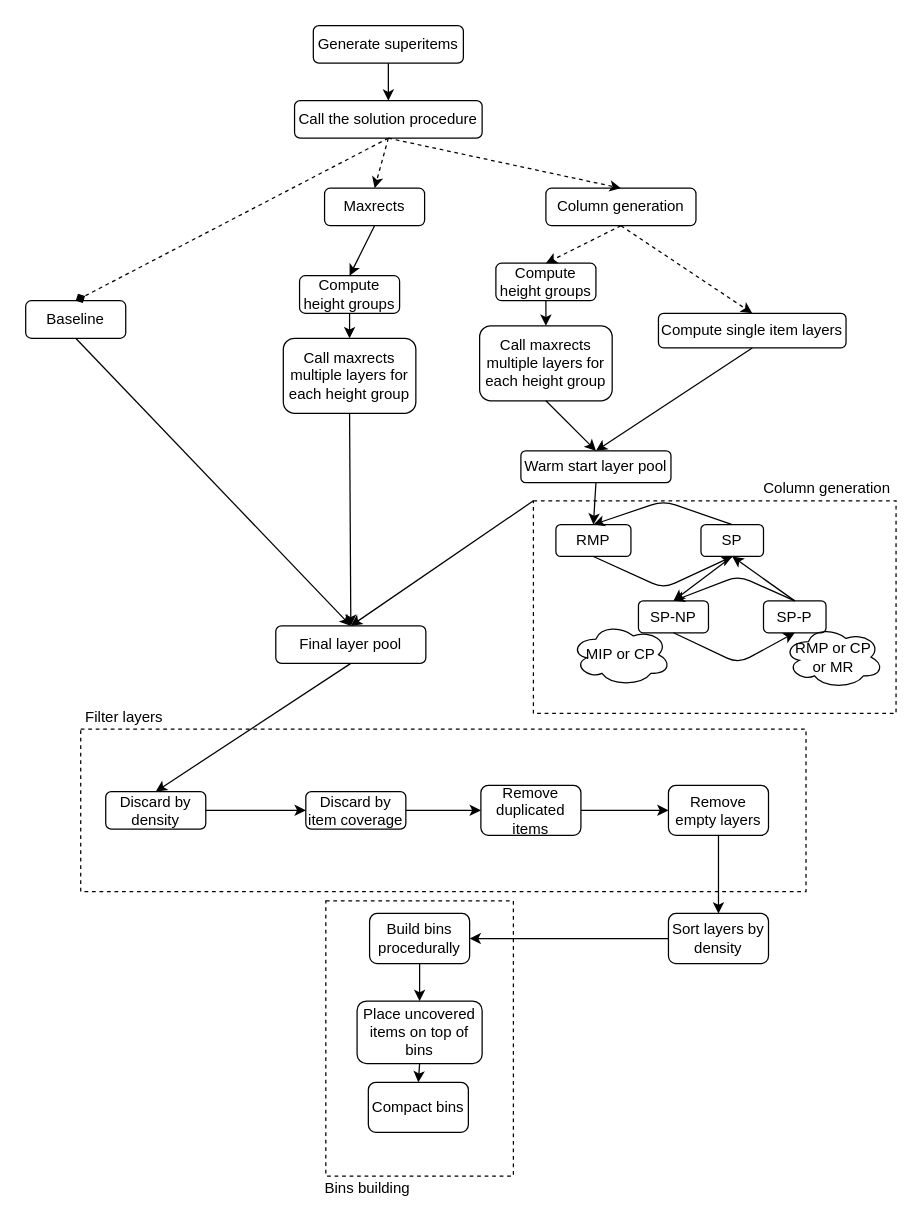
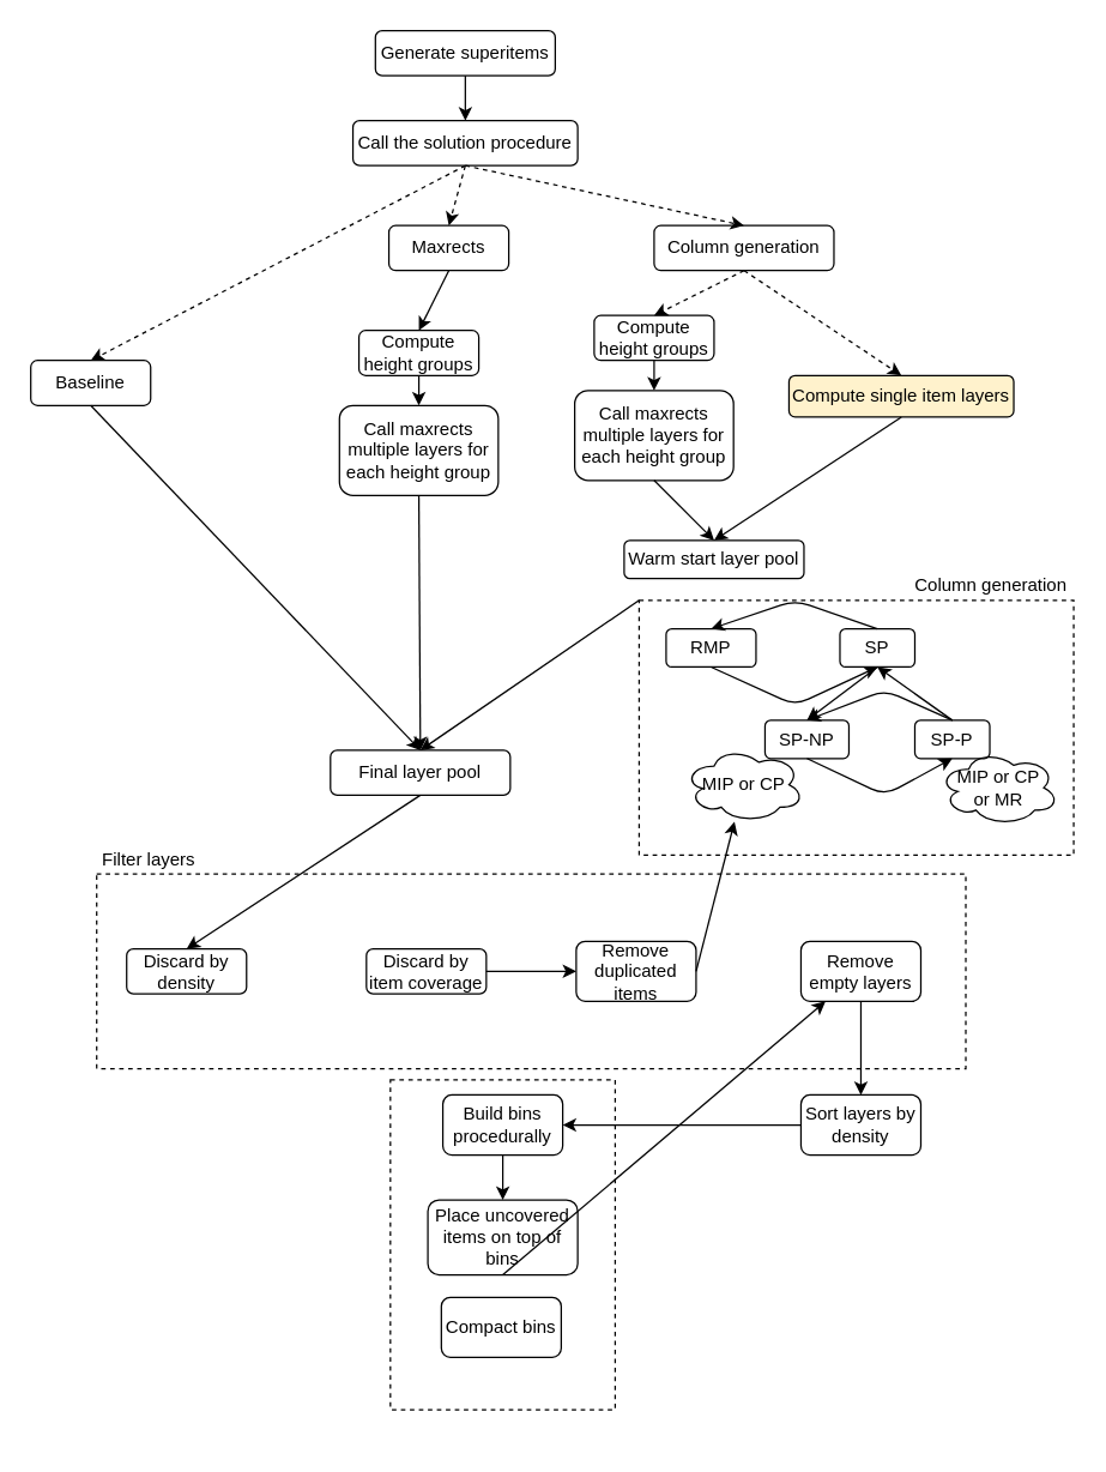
  <mxCell id="0" />
  <mxCell id="1" parent="0" />
  <mxCell id="2" value="" style="endArrow=classic;html=1;exitX=0.5;exitY=1;exitDx=0;exitDy=0;entryX=0.5;entryY=0;entryDx=0;entryDy=0;" edge="1" parent="1" source="26" target="10"><mxGeometry width="50" height="50" relative="1" as="geometry"><mxPoint x="480" y="480" as="sourcePoint" /><mxPoint x="530" y="430" as="targetPoint" /></mxGeometry></mxCell>
  <mxCell id="3" value="" style="group" vertex="1" connectable="0" parent="1"><mxGeometry x="64" y="570" width="580" height="142.5" as="geometry" /></mxCell>
  <mxCell id="4" value="" style="group" vertex="1" connectable="0" parent="3"><mxGeometry y="-7.5" width="580" height="150" as="geometry" /></mxCell>
  <mxCell id="5" value="" style="whiteSpace=wrap;html=1;shadow=0;dashed=1;fillColor=none;" vertex="1" parent="4"><mxGeometry y="20" width="580" height="130" as="geometry" /></mxCell>
  <mxCell id="6" value="Filter layers" style="text;html=1;strokeColor=none;fillColor=none;align=center;verticalAlign=middle;whiteSpace=wrap;rounded=0;shadow=0;dashed=1;" vertex="1" parent="4"><mxGeometry width="70" height="20" as="geometry" /></mxCell>
  <mxCell id="7" value="Remove empty layers" style="rounded=1;whiteSpace=wrap;html=1;shadow=0;" vertex="1" parent="4"><mxGeometry x="470" y="65" width="80" height="40" as="geometry" /></mxCell>
  <mxCell id="8" value="Remove duplicated items" style="rounded=1;whiteSpace=wrap;html=1;shadow=0;" vertex="1" parent="4"><mxGeometry x="320" y="65" width="80" height="40" as="geometry" /></mxCell>
  <mxCell id="9" value="Discard by item coverage" style="rounded=1;whiteSpace=wrap;html=1;shadow=0;" vertex="1" parent="4"><mxGeometry x="180" y="70" width="80" height="30" as="geometry" /></mxCell>
  <mxCell id="10" value="Discard by density" style="rounded=1;whiteSpace=wrap;html=1;shadow=0;" vertex="1" parent="4"><mxGeometry x="20" y="70" width="80" height="30" as="geometry" /></mxCell>
- <mxCell id="11" value="" style="endArrow=classic;html=1;exitX=1;exitY=0.5;exitDx=0;exitDy=0;entryX=0;entryY=0.5;entryDx=0;entryDy=0;" edge="1" parent="4" source="10" target="9"><mxGeometry width="50" height="50" relative="1" as="geometry"><mxPoint x="330" y="137.5" as="sourcePoint" /><mxPoint x="10" y="187.5" as="targetPoint" /></mxGeometry></mxCell>
  <mxCell id="12" value="" style="endArrow=classic;html=1;exitX=1;exitY=0.5;exitDx=0;exitDy=0;" edge="1" parent="4" source="9" target="8"><mxGeometry width="50" height="50" relative="1" as="geometry"><mxPoint x="110" y="95" as="sourcePoint" /><mxPoint x="180" y="95" as="targetPoint" /></mxGeometry></mxCell>
- <mxCell id="13" value="" style="endArrow=classic;html=1;exitX=1;exitY=0.5;exitDx=0;exitDy=0;entryX=0;entryY=0.5;entryDx=0;entryDy=0;" edge="1" parent="4" source="8" target="7"><mxGeometry width="50" height="50" relative="1" as="geometry"><mxPoint x="120" y="105" as="sourcePoint" /><mxPoint x="190" y="105" as="targetPoint" /></mxGeometry></mxCell>
+ <mxCell id="13" value="" style="endArrow=classic;html=1;exitX=1;exitY=0.5;exitDx=0;exitDy=0;" edge="1" parent="4" source="8" target="55"><mxGeometry width="50" height="50" relative="1" as="geometry"><mxPoint x="120" y="105" as="sourcePoint" /><mxPoint x="190" y="105" as="targetPoint" /></mxGeometry></mxCell>
  <mxCell id="14" value="Generate superitems" style="rounded=1;whiteSpace=wrap;html=1;" vertex="1" parent="1"><mxGeometry x="250" y="20" width="120" height="30" as="geometry" /></mxCell>
  <mxCell id="15" value="Call the solution procedure" style="rounded=1;whiteSpace=wrap;html=1;" vertex="1" parent="1"><mxGeometry x="235" y="80" width="150" height="30" as="geometry" /></mxCell>
  <mxCell id="16" value="Baseline" style="rounded=1;whiteSpace=wrap;html=1;" vertex="1" parent="1"><mxGeometry x="20" y="240" width="80" height="30" as="geometry" /></mxCell>
  <mxCell id="17" value="Maxrects" style="rounded=1;whiteSpace=wrap;html=1;" vertex="1" parent="1"><mxGeometry x="259" y="150" width="80" height="30" as="geometry" /></mxCell>
  <mxCell id="18" value="Column generation" style="rounded=1;whiteSpace=wrap;html=1;" vertex="1" parent="1"><mxGeometry x="436" y="150" width="120" height="30" as="geometry" /></mxCell>
  <mxCell id="19" value="Sort layers by density" style="rounded=1;whiteSpace=wrap;html=1;" vertex="1" parent="1"><mxGeometry x="534" y="730" width="80" height="40" as="geometry" /></mxCell>
  <mxCell id="20" value="" style="endArrow=classic;html=1;exitX=0.5;exitY=1;exitDx=0;exitDy=0;entryX=0.5;entryY=0;entryDx=0;entryDy=0;" edge="1" parent="1" source="14" target="15"><mxGeometry width="50" height="50" relative="1" as="geometry"><mxPoint x="320" y="320" as="sourcePoint" /><mxPoint x="370" y="270" as="targetPoint" /></mxGeometry></mxCell>
- <mxCell id="21" value="" style="endArrow=diamond;html=1;exitX=0.5;exitY=1;exitDx=0;exitDy=0;entryX=0.5;entryY=0;entryDx=0;entryDy=0;strokeColor=#000000;dashed=1;" edge="1" parent="1" source="15" target="16"><mxGeometry width="50" height="50" relative="1" as="geometry"><mxPoint x="266" y="110" as="sourcePoint" /><mxPoint x="276" y="90" as="targetPoint" /></mxGeometry></mxCell>
+ <mxCell id="21" value="" style="endArrow=classic;html=1;exitX=0.5;exitY=1;exitDx=0;exitDy=0;entryX=0.5;entryY=0;entryDx=0;entryDy=0;strokeColor=#000000;dashed=1;" edge="1" parent="1" source="15" target="16"><mxGeometry width="50" height="50" relative="1" as="geometry"><mxPoint x="266" y="110" as="sourcePoint" /><mxPoint x="276" y="90" as="targetPoint" /></mxGeometry></mxCell>
  <mxCell id="22" value="" style="endArrow=classic;html=1;exitX=0.5;exitY=1;exitDx=0;exitDy=0;entryX=0.5;entryY=0;entryDx=0;entryDy=0;dashed=1;" edge="1" parent="1" source="15" target="17"><mxGeometry width="50" height="50" relative="1" as="geometry"><mxPoint x="266" y="110" as="sourcePoint" /><mxPoint x="156" y="160" as="targetPoint" /></mxGeometry></mxCell>
  <mxCell id="23" value="" style="endArrow=classic;html=1;exitX=0.5;exitY=1;exitDx=0;exitDy=0;entryX=0.5;entryY=0;entryDx=0;entryDy=0;dashed=1;" edge="1" parent="1" source="15" target="18"><mxGeometry width="50" height="50" relative="1" as="geometry"><mxPoint x="266" y="110" as="sourcePoint" /><mxPoint x="166" y="170" as="targetPoint" /></mxGeometry></mxCell>
  <mxCell id="24" value="" style="endArrow=classic;html=1;exitX=0.5;exitY=1;exitDx=0;exitDy=0;entryX=0.5;entryY=0;entryDx=0;entryDy=0;" edge="1" parent="1" source="7" target="19"><mxGeometry width="50" height="50" relative="1" as="geometry"><mxPoint x="464" y="667.5" as="sourcePoint" /><mxPoint x="514" y="617.5" as="targetPoint" /></mxGeometry></mxCell>
  <mxCell id="25" value="" style="endArrow=classic;html=1;exitX=0;exitY=0.5;exitDx=0;exitDy=0;entryX=1;entryY=0.5;entryDx=0;entryDy=0;" edge="1" parent="1" source="19" target="66"><mxGeometry width="50" height="50" relative="1" as="geometry"><mxPoint x="464" y="667.5" as="sourcePoint" /><mxPoint x="514" y="617.5" as="targetPoint" /></mxGeometry></mxCell>
  <mxCell id="26" value="Final layer pool" style="rounded=1;whiteSpace=wrap;html=1;" vertex="1" parent="1"><mxGeometry x="220" y="500" width="120" height="30" as="geometry" /></mxCell>
  <mxCell id="27" value="Compute height groups" style="rounded=1;whiteSpace=wrap;html=1;" vertex="1" parent="1"><mxGeometry x="239" y="220" width="80" height="30" as="geometry" /></mxCell>
  <mxCell id="28" value="Call maxrects multiple layers for each height group" style="rounded=1;whiteSpace=wrap;html=1;" vertex="1" parent="1"><mxGeometry x="226" y="270" width="106" height="60" as="geometry" /></mxCell>
  <mxCell id="29" value="Compute height groups" style="rounded=1;whiteSpace=wrap;html=1;" vertex="1" parent="1"><mxGeometry x="396" y="210" width="80" height="30" as="geometry" /></mxCell>
  <mxCell id="30" value="Call maxrects multiple layers for each height group" style="rounded=1;whiteSpace=wrap;html=1;" vertex="1" parent="1"><mxGeometry x="383" y="260" width="106" height="60" as="geometry" /></mxCell>
  <mxCell id="31" value="Warm start layer pool" style="rounded=1;whiteSpace=wrap;html=1;" vertex="1" parent="1"><mxGeometry x="416" y="360" width="120" height="25.5" as="geometry" /></mxCell>
- <mxCell id="32" value="Compute single item layers" style="rounded=1;whiteSpace=wrap;html=1;" vertex="1" parent="1"><mxGeometry x="526" y="250" width="150" height="27.75" as="geometry" /></mxCell>
+ <mxCell id="32" value="Compute single item layers" style="rounded=1;whiteSpace=wrap;html=1;fillColor=#fff2cc;" vertex="1" parent="1"><mxGeometry x="526" y="250" width="150" height="27.75" as="geometry" /></mxCell>
  <mxCell id="33" value="" style="endArrow=classic;html=1;exitX=0.5;exitY=1;exitDx=0;exitDy=0;entryX=0.5;entryY=0;entryDx=0;entryDy=0;" edge="1" parent="1" source="17" target="27"><mxGeometry width="50" height="50" relative="1" as="geometry"><mxPoint x="436" y="420" as="sourcePoint" /><mxPoint x="486" y="370" as="targetPoint" /></mxGeometry></mxCell>
  <mxCell id="34" value="" style="endArrow=classic;html=1;exitX=0.5;exitY=1;exitDx=0;exitDy=0;entryX=0.5;entryY=0;entryDx=0;entryDy=0;" edge="1" parent="1" source="27" target="28"><mxGeometry width="50" height="50" relative="1" as="geometry"><mxPoint x="276" y="190" as="sourcePoint" /><mxPoint x="276" y="222.25" as="targetPoint" /></mxGeometry></mxCell>
  <mxCell id="35" value="" style="endArrow=classic;html=1;exitX=0.5;exitY=1;exitDx=0;exitDy=0;entryX=0.5;entryY=0;entryDx=0;entryDy=0;" edge="1" parent="1" source="28" target="26"><mxGeometry width="50" height="50" relative="1" as="geometry"><mxPoint x="436" y="360" as="sourcePoint" /><mxPoint x="486" y="310" as="targetPoint" /></mxGeometry></mxCell>
  <mxCell id="36" value="" style="endArrow=classic;html=1;exitX=0.5;exitY=1;exitDx=0;exitDy=0;entryX=0.5;entryY=0;entryDx=0;entryDy=0;dashed=1;" edge="1" parent="1" source="18" target="29"><mxGeometry width="50" height="50" relative="1" as="geometry"><mxPoint x="436" y="360" as="sourcePoint" /><mxPoint x="486" y="310" as="targetPoint" /></mxGeometry></mxCell>
  <mxCell id="37" value="" style="endArrow=classic;html=1;exitX=0.5;exitY=1;exitDx=0;exitDy=0;entryX=0.5;entryY=0;entryDx=0;entryDy=0;dashed=1;" edge="1" parent="1" source="18" target="32"><mxGeometry width="50" height="50" relative="1" as="geometry"><mxPoint x="506" y="190" as="sourcePoint" /><mxPoint x="446" y="220" as="targetPoint" /></mxGeometry></mxCell>
  <mxCell id="38" value="" style="endArrow=classic;html=1;exitX=0.5;exitY=1;exitDx=0;exitDy=0;entryX=0.5;entryY=0;entryDx=0;entryDy=0;" edge="1" parent="1" source="29" target="30"><mxGeometry width="50" height="50" relative="1" as="geometry"><mxPoint x="436" y="360" as="sourcePoint" /><mxPoint x="486" y="310" as="targetPoint" /></mxGeometry></mxCell>
  <mxCell id="39" value="" style="endArrow=classic;html=1;exitX=0.5;exitY=1;exitDx=0;exitDy=0;entryX=0.5;entryY=0;entryDx=0;entryDy=0;" edge="1" parent="1" source="32" target="31"><mxGeometry width="50" height="50" relative="1" as="geometry"><mxPoint x="436" y="360" as="sourcePoint" /><mxPoint x="486" y="310" as="targetPoint" /></mxGeometry></mxCell>
  <mxCell id="40" value="" style="endArrow=classic;html=1;strokeColor=#000000;exitX=0.5;exitY=1;exitDx=0;exitDy=0;entryX=0.5;entryY=0;entryDx=0;entryDy=0;" edge="1" parent="1" source="30" target="31"><mxGeometry width="50" height="50" relative="1" as="geometry"><mxPoint x="426" y="510" as="sourcePoint" /><mxPoint x="476" y="460" as="targetPoint" /></mxGeometry></mxCell>
  <mxCell id="41" value="Column generation" style="text;html=1;strokeColor=none;fillColor=none;align=center;verticalAlign=middle;whiteSpace=wrap;rounded=0;shadow=0;dashed=1;" vertex="1" parent="1"><mxGeometry x="606" y="380" width="110" height="20" as="geometry" /></mxCell>
  <mxCell id="42" value="" style="group" vertex="1" connectable="0" parent="1"><mxGeometry x="426" y="400" width="290" height="170" as="geometry" /></mxCell>
  <mxCell id="43" value="" style="rounded=0;whiteSpace=wrap;html=1;shadow=0;fillColor=none;dashed=1;" vertex="1" parent="42"><mxGeometry width="290" height="170" as="geometry" /></mxCell>
  <mxCell id="44" value="RMP" style="rounded=1;whiteSpace=wrap;html=1;" vertex="1" parent="42"><mxGeometry x="18" y="19" width="60" height="25.5" as="geometry" /></mxCell>
  <mxCell id="45" value="SP" style="rounded=1;whiteSpace=wrap;html=1;" vertex="1" parent="42"><mxGeometry x="134" y="19" width="50" height="25.5" as="geometry" /></mxCell>
  <mxCell id="46" value="SP-NP" style="rounded=1;whiteSpace=wrap;html=1;" vertex="1" parent="42"><mxGeometry x="84" y="80" width="56" height="25.5" as="geometry" /></mxCell>
  <mxCell id="47" value="SP-P" style="rounded=1;whiteSpace=wrap;html=1;" vertex="1" parent="42"><mxGeometry x="184" y="80" width="50" height="25.5" as="geometry" /></mxCell>
- <mxCell id="48" value="" style="endArrow=classic;html=1;exitX=0.5;exitY=1;exitDx=0;exitDy=0;entryX=0.5;entryY=0;entryDx=0;entryDy=0;" edge="1" parent="42" source="31" target="44"><mxGeometry width="50" height="50" relative="1" as="geometry"><mxPoint x="-36" y="-20" as="sourcePoint" /><mxPoint x="14" y="-70" as="targetPoint" /></mxGeometry></mxCell>
  <mxCell id="49" value="" style="endArrow=classic;html=1;strokeColor=#000000;exitX=0.5;exitY=0;exitDx=0;exitDy=0;entryX=0.5;entryY=0;entryDx=0;entryDy=0;" edge="1" parent="42" source="47" target="46"><mxGeometry width="50" height="50" relative="1" as="geometry"><mxPoint x="-46" y="150" as="sourcePoint" /><mxPoint x="4" y="100" as="targetPoint" /><Array as="points"><mxPoint x="164" y="60" /></Array></mxGeometry></mxCell>
  <mxCell id="50" value="" style="endArrow=classic;html=1;strokeColor=#000000;exitX=0.5;exitY=1;exitDx=0;exitDy=0;entryX=0.5;entryY=1;entryDx=0;entryDy=0;" edge="1" parent="42" source="46" target="47"><mxGeometry width="50" height="50" relative="1" as="geometry"><mxPoint x="219" y="90" as="sourcePoint" /><mxPoint x="122" y="90" as="targetPoint" /><Array as="points"><mxPoint x="164" y="130" /></Array></mxGeometry></mxCell>
  <mxCell id="51" value="" style="endArrow=classic;html=1;strokeColor=#000000;exitX=0.5;exitY=1;exitDx=0;exitDy=0;entryX=0.5;entryY=0;entryDx=0;entryDy=0;" edge="1" parent="42" source="45" target="46"><mxGeometry width="50" height="50" relative="1" as="geometry"><mxPoint x="-46" y="150" as="sourcePoint" /><mxPoint x="4" y="100" as="targetPoint" /></mxGeometry></mxCell>
  <mxCell id="52" value="" style="endArrow=classic;html=1;strokeColor=#000000;exitX=0.5;exitY=0;exitDx=0;exitDy=0;entryX=0.5;entryY=1;entryDx=0;entryDy=0;" edge="1" parent="42" source="47" target="45"><mxGeometry width="50" height="50" relative="1" as="geometry"><mxPoint x="169" y="54.5" as="sourcePoint" /><mxPoint x="122" y="90" as="targetPoint" /></mxGeometry></mxCell>
  <mxCell id="53" value="" style="endArrow=classic;html=1;strokeColor=#000000;exitX=0.5;exitY=0;exitDx=0;exitDy=0;entryX=0.5;entryY=0;entryDx=0;entryDy=0;" edge="1" parent="42" source="45" target="44"><mxGeometry width="50" height="50" relative="1" as="geometry"><mxPoint x="-46" y="150" as="sourcePoint" /><mxPoint x="4" y="100" as="targetPoint" /><Array as="points"><mxPoint x="104" /></Array></mxGeometry></mxCell>
  <mxCell id="54" value="" style="endArrow=classic;html=1;strokeColor=#000000;exitX=0.5;exitY=1;exitDx=0;exitDy=0;entryX=0.5;entryY=1;entryDx=0;entryDy=0;" edge="1" parent="42" source="44" target="45"><mxGeometry width="50" height="50" relative="1" as="geometry"><mxPoint x="169" y="29" as="sourcePoint" /><mxPoint x="58" y="29" as="targetPoint" /><Array as="points"><mxPoint x="104" y="70" /></Array></mxGeometry></mxCell>
  <mxCell id="55" value="MIP or CP" style="ellipse;shape=cloud;whiteSpace=wrap;html=1;shadow=0;fillColor=none;" vertex="1" parent="42"><mxGeometry x="30" y="98" width="80" height="50" as="geometry" /></mxCell>
- <mxCell id="56" value="RMP or CP&lt;br&gt;or MR" style="ellipse;shape=cloud;whiteSpace=wrap;html=1;shadow=0;fillColor=none;" vertex="1" parent="42"><mxGeometry x="200" y="100" width="80" height="50" as="geometry" /></mxCell>
+ <mxCell id="56" value="MIP or CP&lt;br&gt;or MR" style="ellipse;shape=cloud;whiteSpace=wrap;html=1;shadow=0;fillColor=none;" vertex="1" parent="42"><mxGeometry x="200" y="100" width="80" height="50" as="geometry" /></mxCell>
  <mxCell id="57" value="" style="endArrow=classic;html=1;strokeColor=#000000;exitX=0;exitY=0;exitDx=0;exitDy=0;entryX=0.5;entryY=0;entryDx=0;entryDy=0;" edge="1" parent="1" source="43" target="26"><mxGeometry width="50" height="50" relative="1" as="geometry"><mxPoint x="426" y="460" as="sourcePoint" /><mxPoint x="476" y="410" as="targetPoint" /></mxGeometry></mxCell>
  <mxCell id="58" value="" style="endArrow=classic;html=1;strokeColor=#000000;exitX=0.5;exitY=1;exitDx=0;exitDy=0;entryX=0.5;entryY=0;entryDx=0;entryDy=0;" edge="1" parent="1" source="16" target="26"><mxGeometry width="50" height="50" relative="1" as="geometry"><mxPoint x="426" y="450" as="sourcePoint" /><mxPoint x="476" y="400" as="targetPoint" /></mxGeometry></mxCell>
  <mxCell id="59" value="" style="group" vertex="1" connectable="0" parent="1"><mxGeometry x="257" y="720" width="153" height="240" as="geometry" /></mxCell>
  <mxCell id="60" value="Place uncovered items on top of bins" style="rounded=1;whiteSpace=wrap;html=1;" vertex="1" parent="59"><mxGeometry x="28" y="80" width="100" height="50" as="geometry" /></mxCell>
  <mxCell id="61" value="Compact bins" style="rounded=1;whiteSpace=wrap;html=1;" vertex="1" parent="59"><mxGeometry x="37" y="145" width="80" height="40" as="geometry" /></mxCell>
  <mxCell id="62" value="" style="endArrow=classic;html=1;exitX=0.5;exitY=1;exitDx=0;exitDy=0;entryX=0.5;entryY=0;entryDx=0;entryDy=0;" edge="1" parent="59" source="66" target="60"><mxGeometry width="50" height="50" relative="1" as="geometry"><mxPoint x="7" y="-35" as="sourcePoint" /><mxPoint x="77" y="-35" as="targetPoint" /></mxGeometry></mxCell>
- <mxCell id="63" value="" style="endArrow=classic;html=1;exitX=0.5;exitY=1;exitDx=0;exitDy=0;entryX=0.5;entryY=0;entryDx=0;entryDy=0;" edge="1" parent="59" source="60" target="61"><mxGeometry width="50" height="50" relative="1" as="geometry"><mxPoint x="17" y="-25" as="sourcePoint" /><mxPoint x="87" y="-25" as="targetPoint" /></mxGeometry></mxCell>
+ <mxCell id="63" value="" style="endArrow=classic;html=1;exitX=0.5;exitY=1;exitDx=0;exitDy=0;" edge="1" parent="59" source="60" target="7"><mxGeometry width="50" height="50" relative="1" as="geometry"><mxPoint x="17" y="-25" as="sourcePoint" /><mxPoint x="87" y="-25" as="targetPoint" /></mxGeometry></mxCell>
  <mxCell id="64" value="" style="rounded=0;whiteSpace=wrap;html=1;shadow=0;dashed=1;fillColor=none;" vertex="1" parent="59"><mxGeometry x="3" width="150" height="220" as="geometry" /></mxCell>
- <mxCell id="65" value="Bins building" style="text;html=1;strokeColor=none;fillColor=none;align=center;verticalAlign=middle;whiteSpace=wrap;rounded=0;shadow=0;dashed=1;" vertex="1" parent="59"><mxGeometry y="220" width="73" height="20" as="geometry" /></mxCell>
  <mxCell id="66" value="Build bins procedurally" style="rounded=1;whiteSpace=wrap;html=1;" vertex="1" parent="59"><mxGeometry x="38" y="10" width="80" height="40" as="geometry" /></mxCell>
